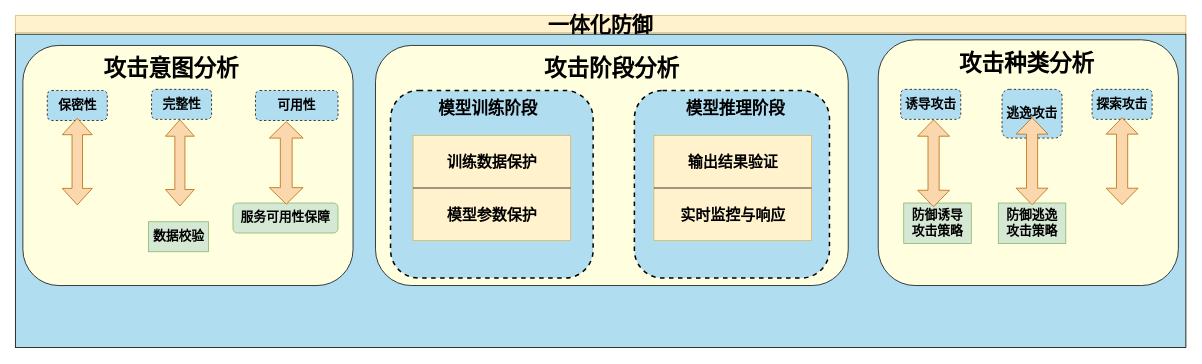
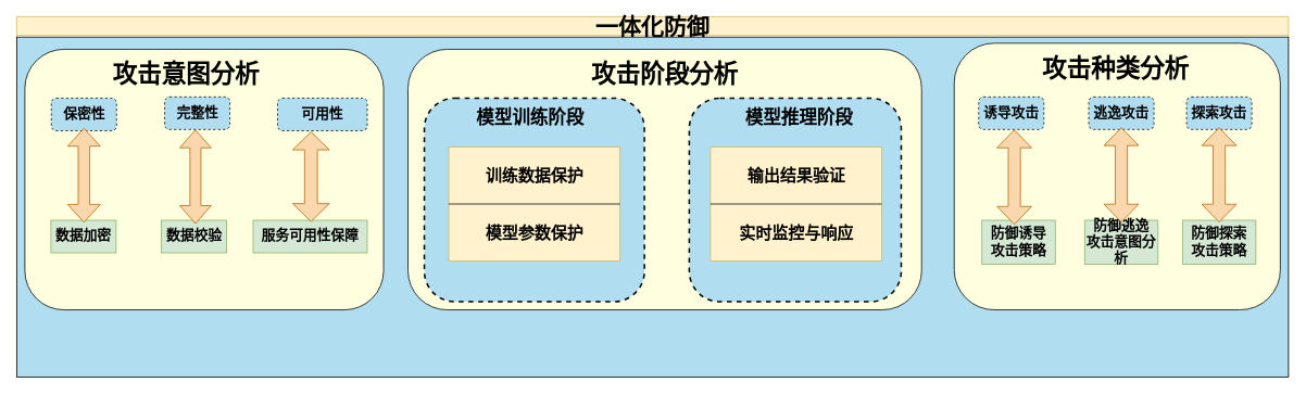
  <mxCell id="0" />
  <mxCell id="1" parent="0" />
  <mxCell id="2" value="&lt;p style=&quot;&quot; class=&quot;MsoNormal&quot;&gt;&lt;span style=&quot;font-family: 微软雅黑;&quot;&gt;&lt;font style=&quot;font-size: 28px;&quot; face=&quot;微软雅黑&quot;&gt;一体化防御&lt;/font&gt;&lt;/span&gt;&lt;/p&gt;" style="swimlane;whiteSpace=wrap;html=1;movable=1;resizable=1;rotatable=1;deletable=1;editable=1;locked=0;connectable=1;fillColor=#fff2cc;strokeColor=#d6b656;" parent="1" vertex="1"><mxGeometry x="20" y="20" width="1560" height="442.5" as="geometry" /></mxCell>
  <mxCell id="3" value="" style="group" vertex="1" connectable="0" parent="2"><mxGeometry x="10" y="32.5" width="1550" height="410" as="geometry" /></mxCell>
  <mxCell id="4" value="" style="rounded=0;whiteSpace=wrap;html=1;fillColor=#B1DDF0;" vertex="1" parent="3"><mxGeometry x="-10" y="-7.5" width="1560" height="417.5" as="geometry" /></mxCell>
  <mxCell id="5" value="" style="rounded=1;whiteSpace=wrap;html=1;fillColor=#FFFFE0;" vertex="1" parent="3"><mxGeometry y="7.5" width="440" height="320" as="geometry" /></mxCell>
  <mxCell id="6" value="&lt;b&gt;&lt;font style=&quot;font-size: 17px;&quot;&gt;完整性&lt;/font&gt;&lt;/b&gt;" style="whiteSpace=wrap;html=1;fillColor=#B1DDF0;rounded=1;dashed=1;" parent="3" vertex="1"><mxGeometry x="171.5" y="66" width="80" height="40" as="geometry" /></mxCell>
  <mxCell id="7" value="&lt;b&gt;&lt;font style=&quot;font-size: 17px;&quot;&gt;保密性&lt;/font&gt;&lt;/b&gt;" style="whiteSpace=wrap;html=1;fillColor=#B1DDF0;rounded=1;dashed=1;" parent="3" vertex="1"><mxGeometry x="32.5" y="67.5" width="80" height="40" as="geometry" /></mxCell>
  <mxCell id="8" value="&lt;b&gt;&lt;font style=&quot;font-size: 17px;&quot;&gt;可用性&lt;/font&gt;&lt;/b&gt;" style="whiteSpace=wrap;html=1;fillColor=#B1DDF0;rounded=1;dashed=1;" parent="3" vertex="1"><mxGeometry x="310" y="67.5" width="110" height="40" as="geometry" /></mxCell>
- <mxCell id="10" value="&lt;b&gt;&lt;font style=&quot;font-size: 17px;&quot;&gt;数据校验&lt;/font&gt;&lt;/b&gt;" style="whiteSpace=wrap;html=1;fillColor=#d5e8d4;strokeColor=#82b366;" parent="3" vertex="1"><mxGeometry x="167.5" y="242.5" width="80" height="40" as="geometry" /></mxCell>
- <mxCell id="11" value="&lt;b&gt;&lt;font style=&quot;font-size: 17px;&quot;&gt;服务可用性保障&lt;/font&gt;&lt;/b&gt;" style="whiteSpace=wrap;html=1;fillColor=#d5e8d4;strokeColor=#82b366;rounded=1;" parent="3" vertex="1"><mxGeometry x="280" y="217.5" width="140" height="40" as="geometry" /></mxCell>
+ <mxCell id="9" value="&lt;b&gt;&lt;font style=&quot;font-size: 17px;&quot;&gt;数据加密&lt;/font&gt;&lt;/b&gt;" style="whiteSpace=wrap;html=1;fillColor=#d5e8d4;strokeColor=#82b366;" parent="3" vertex="1"><mxGeometry x="32" y="217.5" width="80" height="40" as="geometry" /></mxCell>
+ <mxCell id="10" value="&lt;b&gt;&lt;font style=&quot;font-size: 17px;&quot;&gt;数据校验&lt;/font&gt;&lt;/b&gt;" style="whiteSpace=wrap;html=1;fillColor=#d5e8d4;strokeColor=#82b366;" parent="3" vertex="1"><mxGeometry x="167.5" y="217.5" width="80" height="40" as="geometry" /></mxCell>
+ <mxCell id="11" value="&lt;b&gt;&lt;font style=&quot;font-size: 17px;&quot;&gt;服务可用性保障&lt;/font&gt;&lt;/b&gt;" style="whiteSpace=wrap;html=1;fillColor=#d5e8d4;strokeColor=#82b366;" parent="3" vertex="1"><mxGeometry x="280" y="217.5" width="140" height="40" as="geometry" /></mxCell>
  <mxCell id="12" value="&lt;b&gt;&lt;font style=&quot;font-size: 30px;&quot;&gt;攻击意图分析&lt;/font&gt;&lt;/b&gt;" style="text;html=1;align=center;verticalAlign=middle;whiteSpace=wrap;rounded=0;" vertex="1" parent="3"><mxGeometry x="100" y="27.5" width="196" height="20" as="geometry" /></mxCell>
  <mxCell id="13" value="" style="html=1;shadow=0;dashed=0;align=center;verticalAlign=middle;shape=mxgraph.arrows2.twoWayArrow;dy=0.65;dx=22;rotation=90;fillColor=#fad7ac;strokeColor=#b46504;" vertex="1" parent="3"><mxGeometry x="14.75" y="142.25" width="115.5" height="40" as="geometry" /></mxCell>
  <mxCell id="14" value="" style="html=1;shadow=0;dashed=0;align=center;verticalAlign=middle;shape=mxgraph.arrows2.twoWayArrow;dy=0.65;dx=22;rotation=90;fillColor=#fad7ac;strokeColor=#b46504;" vertex="1" parent="3"><mxGeometry x="151.75" y="144.75" width="115" height="38.5" as="geometry" /></mxCell>
  <mxCell id="15" value="" style="html=1;shadow=0;dashed=0;align=center;verticalAlign=middle;shape=mxgraph.arrows2.twoWayArrow;dy=0.65;dx=22;rotation=90;fillColor=#fad7ac;strokeColor=#b46504;" vertex="1" parent="3"><mxGeometry x="296" y="141.5" width="110" height="45" as="geometry" /></mxCell>
  <mxCell id="16" value="" style="rounded=1;whiteSpace=wrap;html=1;fillColor=#FFFFE0;" vertex="1" parent="3"><mxGeometry x="1140" width="400" height="327.5" as="geometry" /></mxCell>
- <mxCell id="17" value="&lt;b&gt;&lt;font style=&quot;font-size: 17px;&quot;&gt;逃逸攻击&lt;/font&gt;&lt;/b&gt;" style="whiteSpace=wrap;html=1;fillColor=#B1DDF0;rounded=1;dashed=1;" vertex="1" parent="3"><mxGeometry x="1305" y="66" width="80" height="65" as="geometry" /></mxCell>
+ <mxCell id="17" value="&lt;b&gt;&lt;font style=&quot;font-size: 17px;&quot;&gt;逃逸攻击&lt;/font&gt;&lt;/b&gt;" style="whiteSpace=wrap;html=1;fillColor=#B1DDF0;rounded=1;dashed=1;" vertex="1" parent="3"><mxGeometry x="1305" y="66" width="80" height="40" as="geometry" /></mxCell>
  <mxCell id="18" value="&lt;b&gt;&lt;font style=&quot;font-size: 17px;&quot;&gt;诱导攻击&lt;/font&gt;&lt;/b&gt;" style="whiteSpace=wrap;html=1;fillColor=#B1DDF0;rounded=1;dashed=1;" vertex="1" parent="3"><mxGeometry x="1170" y="66" width="80" height="40" as="geometry" /></mxCell>
  <mxCell id="19" value="&lt;b&gt;&lt;font style=&quot;font-size: 17px;&quot;&gt;探索攻击&lt;/font&gt;&lt;/b&gt;" style="whiteSpace=wrap;html=1;fillColor=#B1DDF0;rounded=1;dashed=1;" vertex="1" parent="3"><mxGeometry x="1425" y="66" width="80" height="40" as="geometry" /></mxCell>
  <mxCell id="20" value="&lt;b style=&quot;font-size: 17px;&quot;&gt;&lt;font style=&quot;font-size: 17px;&quot;&gt;防御诱导&lt;/font&gt;&lt;/b&gt;&lt;div style=&quot;font-size: 17px;&quot;&gt;&lt;b style=&quot;&quot;&gt;&lt;font style=&quot;font-size: 17px;&quot;&gt;攻击策略&lt;/font&gt;&lt;/b&gt;&lt;/div&gt;" style="whiteSpace=wrap;html=1;fillColor=#d5e8d4;strokeColor=#82b366;" vertex="1" parent="3"><mxGeometry x="1174" y="217.5" width="90" height="54" as="geometry" /></mxCell>
  <mxCell id="21" value="&lt;b&gt;&lt;font style=&quot;font-size: 30px;&quot;&gt;攻击种类分析&lt;/font&gt;&lt;/b&gt;" style="text;html=1;align=center;verticalAlign=middle;whiteSpace=wrap;rounded=0;" vertex="1" parent="3"><mxGeometry x="1240" y="20" width="196" height="20" as="geometry" /></mxCell>
  <mxCell id="22" value="" style="html=1;shadow=0;dashed=0;align=center;verticalAlign=middle;shape=mxgraph.arrows2.twoWayArrow;dy=0.65;dx=22;rotation=90;fillColor=#fad7ac;strokeColor=#b46504;" vertex="1" parent="3"><mxGeometry x="1155.75" y="143.25" width="116" height="42.5" as="geometry" /></mxCell>
- <mxCell id="23" value="&lt;b style=&quot;font-size: 17px;&quot;&gt;&lt;font style=&quot;font-size: 17px;&quot;&gt;防御逃逸&lt;/font&gt;&lt;/b&gt;&lt;div style=&quot;font-size: 17px;&quot;&gt;&lt;b style=&quot;&quot;&gt;&lt;font style=&quot;font-size: 17px;&quot;&gt;攻击策略&lt;/font&gt;&lt;/b&gt;&lt;/div&gt;" style="whiteSpace=wrap;html=1;fillColor=#d5e8d4;strokeColor=#82b366;" vertex="1" parent="3"><mxGeometry x="1300" y="217.5" width="90" height="54" as="geometry" /></mxCell>
+ <mxCell id="23" value="&lt;b style=&quot;font-size: 17px;&quot;&gt;&lt;font style=&quot;font-size: 17px;&quot;&gt;防御逃逸&lt;/font&gt;&lt;/b&gt;&lt;div style=&quot;font-size: 17px;&quot;&gt;&lt;b style=&quot;&quot;&gt;&lt;font style=&quot;font-size: 17px;&quot;&gt;攻击意图分析&lt;/font&gt;&lt;/b&gt;&lt;/div&gt;" style="whiteSpace=wrap;html=1;fillColor=#d5e8d4;strokeColor=#82b366;" vertex="1" parent="3"><mxGeometry x="1300" y="217.5" width="90" height="54" as="geometry" /></mxCell>
+ <mxCell id="24" value="&lt;b style=&quot;font-size: 17px;&quot;&gt;&lt;font style=&quot;font-size: 17px;&quot;&gt;防御探索&lt;/font&gt;&lt;/b&gt;&lt;div style=&quot;font-size: 17px;&quot;&gt;&lt;b style=&quot;&quot;&gt;&lt;font style=&quot;font-size: 17px;&quot;&gt;攻击策略&lt;/font&gt;&lt;/b&gt;&lt;/div&gt;" style="whiteSpace=wrap;html=1;fillColor=#d5e8d4;strokeColor=#82b366;" vertex="1" parent="3"><mxGeometry x="1420" y="217.5" width="90" height="54" as="geometry" /></mxCell>
  <mxCell id="25" value="" style="rounded=1;whiteSpace=wrap;html=1;fillColor=#FFFFE0;" vertex="1" parent="3"><mxGeometry x="470" y="7.5" width="630" height="320" as="geometry" /></mxCell>
  <mxCell id="26" value="&lt;b&gt;&lt;font style=&quot;font-size: 30px;&quot;&gt;攻击阶段分析&lt;/font&gt;&lt;/b&gt;" style="text;html=1;align=center;verticalAlign=middle;whiteSpace=wrap;rounded=0;" vertex="1" parent="3"><mxGeometry x="687" y="27.5" width="196" height="20" as="geometry" /></mxCell>
  <mxCell id="27" value="" style="rounded=1;whiteSpace=wrap;html=1;fillColor=#B1DDF0;dashed=1;strokeWidth=2;" vertex="1" parent="3"><mxGeometry x="490" y="67.5" width="270" height="250" as="geometry" /></mxCell>
  <mxCell id="28" value="&lt;b&gt;&lt;font style=&quot;font-size: 22px;&quot;&gt;模型训练阶段&lt;/font&gt;&lt;/b&gt;" style="text;html=1;align=center;verticalAlign=middle;whiteSpace=wrap;rounded=0;" vertex="1" parent="3"><mxGeometry x="530" y="77.5" width="180" height="30" as="geometry" /></mxCell>
  <mxCell id="29" value="" style="rounded=1;whiteSpace=wrap;html=1;fillColor=#B1DDF0;dashed=1;strokeWidth=2;" vertex="1" parent="3"><mxGeometry x="815" y="67.5" width="260" height="250" as="geometry" /></mxCell>
  <mxCell id="30" value="&lt;b&gt;&lt;font style=&quot;font-size: 22px;&quot;&gt;模型推理阶段&lt;/font&gt;&lt;/b&gt;" style="text;html=1;align=center;verticalAlign=middle;whiteSpace=wrap;rounded=0;" vertex="1" parent="3"><mxGeometry x="860" y="77.5" width="180" height="30" as="geometry" /></mxCell>
  <mxCell id="31" value="" style="group" vertex="1" connectable="0" parent="3"><mxGeometry x="520" y="127.5" width="210" height="140" as="geometry" /></mxCell>
  <mxCell id="32" value="" style="rounded=0;whiteSpace=wrap;html=1;fillColor=#fff2cc;strokeColor=#d6b656;" vertex="1" parent="31"><mxGeometry width="210" height="140" as="geometry" /></mxCell>
  <mxCell id="33" value="&lt;b&gt;&lt;font style=&quot;font-size: 20px;&quot;&gt;训练数据保护&lt;/font&gt;&lt;/b&gt;" style="text;html=1;align=center;verticalAlign=middle;whiteSpace=wrap;rounded=0;" vertex="1" parent="31"><mxGeometry x="27.5" y="20" width="155" height="30" as="geometry" /></mxCell>
  <mxCell id="34" value="&lt;b&gt;&lt;font style=&quot;font-size: 20px;&quot;&gt;模型参数保护&lt;/font&gt;&lt;/b&gt;" style="text;html=1;align=center;verticalAlign=middle;whiteSpace=wrap;rounded=0;" vertex="1" parent="31"><mxGeometry x="27.5" y="90" width="155" height="30" as="geometry" /></mxCell>
  <mxCell id="35" style="rounded=0;orthogonalLoop=1;jettySize=auto;html=1;exitX=0;exitY=0.5;exitDx=0;exitDy=0;entryX=1;entryY=0.5;entryDx=0;entryDy=0;endArrow=none;endFill=0;" edge="1" parent="31" source="32" target="32"><mxGeometry relative="1" as="geometry" /></mxCell>
  <mxCell id="36" value="" style="html=1;shadow=0;dashed=0;align=center;verticalAlign=middle;shape=mxgraph.arrows2.twoWayArrow;dy=0.65;dx=22;rotation=90;fillColor=#fad7ac;strokeColor=#b46504;" vertex="1" parent="3"><mxGeometry x="1287" y="140.5" width="116" height="42.5" as="geometry" /></mxCell>
  <mxCell id="37" value="" style="html=1;shadow=0;dashed=0;align=center;verticalAlign=middle;shape=mxgraph.arrows2.twoWayArrow;dy=0.65;dx=22;rotation=90;fillColor=#fad7ac;strokeColor=#b46504;" vertex="1" parent="3"><mxGeometry x="1407" y="140.5" width="116" height="42.5" as="geometry" /></mxCell>
  <mxCell id="38" value="" style="group" vertex="1" connectable="0" parent="1"><mxGeometry x="871" y="180" width="210" height="140" as="geometry" /></mxCell>
  <mxCell id="39" value="" style="rounded=0;whiteSpace=wrap;html=1;fillColor=#fff2cc;strokeColor=#d6b656;" vertex="1" parent="38"><mxGeometry width="210" height="140" as="geometry" /></mxCell>
  <mxCell id="40" value="&lt;b&gt;&lt;font style=&quot;font-size: 20px;&quot;&gt;输出结果验证&lt;/font&gt;&lt;/b&gt;" style="text;html=1;align=center;verticalAlign=middle;whiteSpace=wrap;rounded=0;" vertex="1" parent="38"><mxGeometry x="27.5" y="20" width="155" height="30" as="geometry" /></mxCell>
  <mxCell id="41" value="&lt;span style=&quot;font-size: 20px;&quot;&gt;&lt;b&gt;实时监控与响应&lt;/b&gt;&lt;/span&gt;" style="text;html=1;align=center;verticalAlign=middle;whiteSpace=wrap;rounded=0;" vertex="1" parent="38"><mxGeometry x="27.5" y="90" width="155" height="30" as="geometry" /></mxCell>
  <mxCell id="42" style="rounded=0;orthogonalLoop=1;jettySize=auto;html=1;exitX=0;exitY=0.5;exitDx=0;exitDy=0;entryX=1;entryY=0.5;entryDx=0;entryDy=0;endArrow=none;endFill=0;" edge="1" parent="38" source="39" target="39"><mxGeometry relative="1" as="geometry" /></mxCell>
